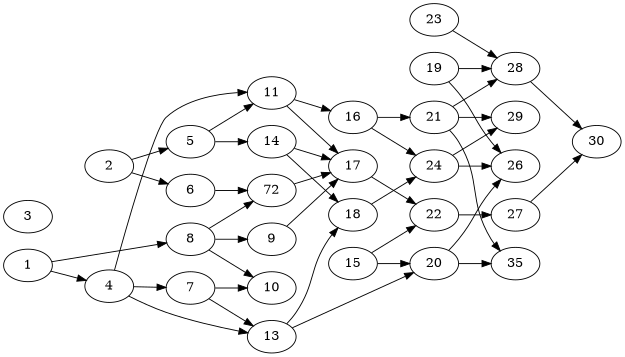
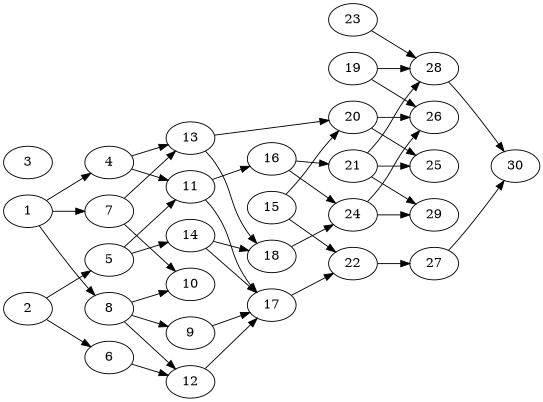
  digraph {
    rankdir=LR
    node [alpha=0.15 compute_size=28991029248 result_size=29696]
    1 [alpha=0.07 compute_size=15300427776 ram=29559008 result_size=91136 trans_size=80562]
    4 [alpha=0.10 compute_size=1531662336 ram=16167872 trans_size=836240]
    7 [alpha=0.17 compute_size=68719476736 ram=42207248 result_size=74752 trans_size=938540]
    8 [alpha=0.04 compute_size=782757789696 ram=21536048 result_size=54272 trans_size=355749]
    11 [compute_size=27834513408 ram=15347360 result_size=54272 trans_size=752354]
    13 [alpha=0.10 compute_size=48246816768 ram=24515552 result_size=74752 trans_size=942504]
    10 [alpha=0.01 compute_size=95230197898 ram=33484160 result_size=0 trans_size=676652]
-   12 [alpha=0.07 compute_size=2838675456 ram=39622160 trans_size=754112 label=72]
+   12 [alpha=0.07 compute_size=2838675456 ram=39622160 trans_size=754112]
    9 [alpha=0.03 compute_size=549755813888 ram=13891664 result_size=91136 trans_size=346574]
    16 [alpha=0.11 compute_size=359888794618 ram=30414368 result_size=9216 trans_size=790524]
    17 [alpha=0.12 compute_size=9278244864 ram=36162704 result_size=9216 trans_size=899026]
    18 [alpha=0.07 compute_size=49189271809 ram=15284000 trans_size=970700]
    20 [alpha=0.17 compute_size=362171596800 ram=42031424 result_size=91136 trans_size=770096]
    2 [alpha=0.11 compute_size=100760802496 ram=51741344 result_size=1024 trans_size=19534]
    5 [alpha=0.09 compute_size=28920621794 ram=44435936 trans_size=907626]
    6 [alpha=0.12 compute_size=239915968553 ram=50638880 result_size=13312 trans_size=713831]
    14 [alpha=0.08 ram=12786032 trans_size=37916]
    3 [alpha=0.02 ram=7626944 result_size=0 trans_size=355174]
    15 [alpha=0.19 compute_size=134217728000 ram=41682944 result_size=1024 trans_size=254376]
    22 [compute_size=164677323175 ram=17260832 result_size=13312 trans_size=444143]
    21 [compute_size=893255680 ram=36237152 result_size=70656 trans_size=24010]
    24 [alpha=0.02 ram=6546656 trans_size=76310]
    27 [alpha=0.03 compute_size=664092104676 ram=33381200 result_size=1024 trans_size=1045603]
    26 [compute_size=5550970880 ram=16117184 result_size=0 trans_size=915938]
-   25 [alpha=0.08 compute_size=368293445632 ram=18821072 result_size=0 trans_size=568278 label=35]
+   25 [alpha=0.08 compute_size=368293445632 ram=18821072 result_size=0 trans_size=568278]
    19 [alpha=0.06 compute_size=132524046450 ram=13516256 result_size=9216 trans_size=743402]
    28 [alpha=0.01 compute_size=27245772800 ram=35397632 result_size=1024 trans_size=72346]
    29 [alpha=0.11 compute_size=19014082560 ram=48123488 result_size=0 trans_size=862774]
    23 [alpha=0.05 compute_size=5159219200 ram=4892960 result_size=1024 trans_size=942408]
    30 [alpha=0.17 compute_size=6174015488 ram=30572768 result_size=0 trans_size=204569]
    1 -> 4
-   4 -> 7
+   1 -> 7
    1 -> 8
    4 -> 11
    4 -> 13
    7 -> 13
    7 -> 10
    8 -> 10
    8 -> 12
    8 -> 9
    11 -> 16
    11 -> 17
    13 -> 18
    13 -> 20
    12 -> 17
    9 -> 17
    16 -> 21
    16 -> 24
    17 -> 22
    18 -> 24
    20 -> 26
    20 -> 25
    2 -> 5
    2 -> 6
    5 -> 11
    5 -> 14
    6 -> 12
    14 -> 17
    14 -> 18
    15 -> 20
    15 -> 22
    22 -> 27
    21 -> 25
    21 -> 28
    21 -> 29
    24 -> 26
    24 -> 29
    27 -> 30
    19 -> 26
    19 -> 28
    28 -> 30
    23 -> 28
  }
